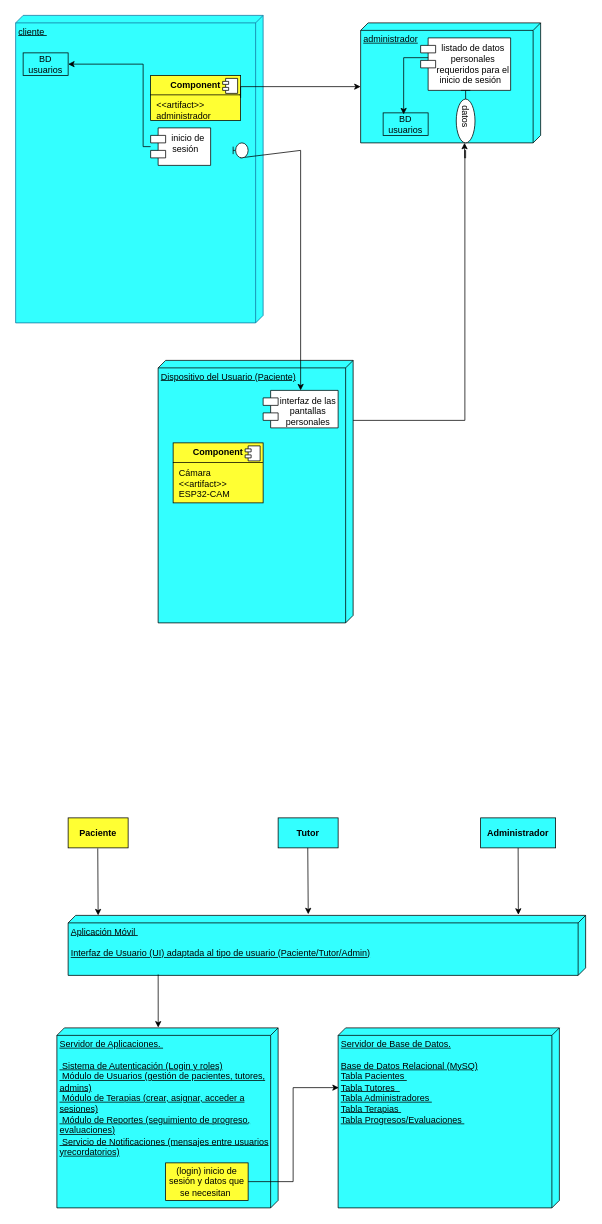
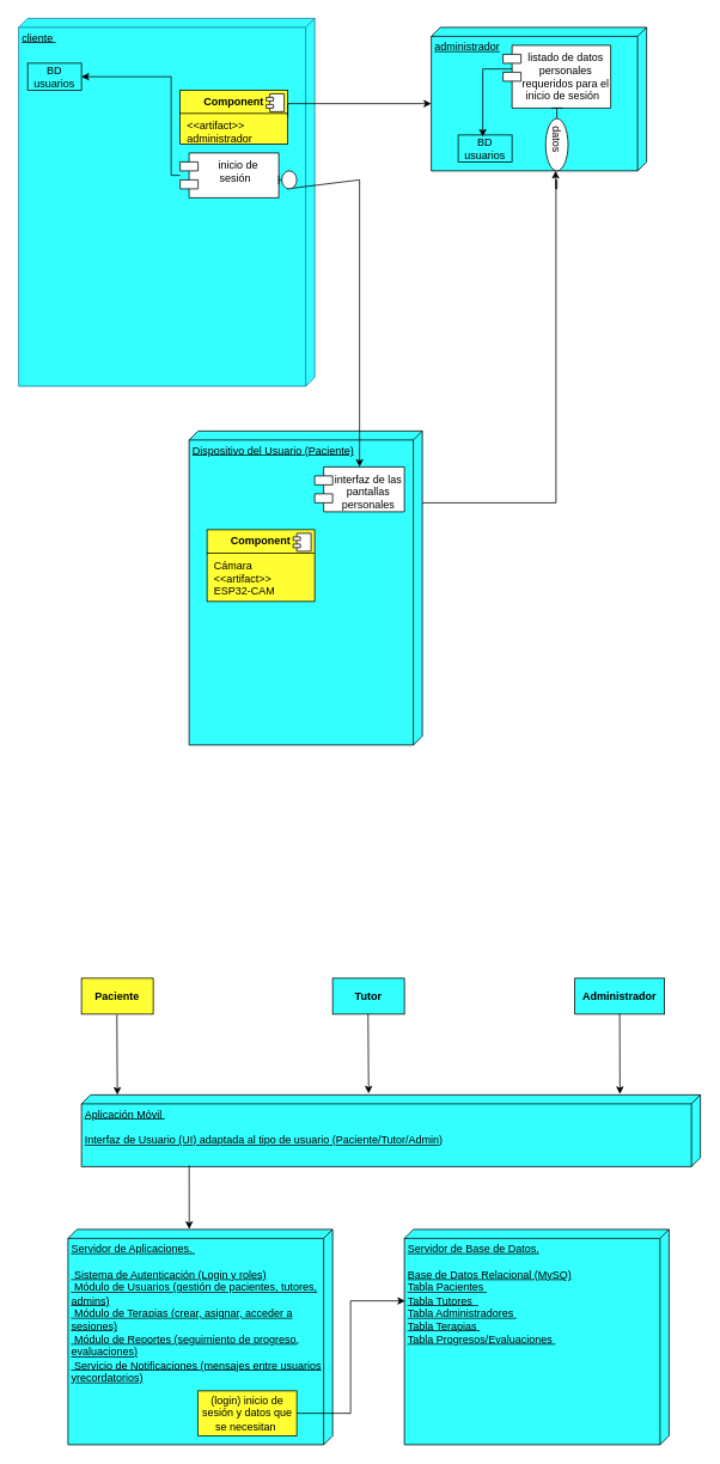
  <mxCell id="0" />
  <mxCell id="1" parent="0" />
  <mxCell id="2" value="cliente&amp;nbsp;" style="verticalAlign=top;align=left;spacingTop=8;spacingLeft=2;spacingRight=12;shape=cube;size=10;direction=south;fontStyle=4;html=1;whiteSpace=wrap;fillColor=#33FFFF;strokeColor=#10739e;" vertex="1" parent="1"><mxGeometry x="20" y="20" width="330" height="410" as="geometry" /></mxCell>
  <mxCell id="3" value="&lt;div&gt;Dispositivo del Usuario (Paciente)&lt;/div&gt;" style="verticalAlign=top;align=left;spacingTop=8;spacingLeft=2;spacingRight=12;shape=cube;size=10;direction=south;fontStyle=4;html=1;whiteSpace=wrap;fillColor=#33FFFF;" vertex="1" parent="1"><mxGeometry x="210" y="480" width="260" height="350" as="geometry" /></mxCell>
  <mxCell id="4" value="&lt;p style=&quot;margin:0px;margin-top:6px;text-align:center;&quot;&gt;&lt;b&gt;Component&lt;/b&gt;&lt;/p&gt;&lt;hr size=&quot;1&quot; style=&quot;border-style:solid;&quot;&gt;&lt;p style=&quot;margin:0px;margin-left:8px;&quot;&gt;&amp;lt;&amp;lt;artifact&amp;gt;&amp;gt; administrador&amp;nbsp;&lt;br&gt;&lt;br&gt;&lt;/p&gt;" style="align=left;overflow=fill;html=1;dropTarget=0;whiteSpace=wrap;fillColor=#FFFF33;" vertex="1" parent="1"><mxGeometry x="200" y="100" width="120" height="60" as="geometry" /></mxCell>
  <mxCell id="5" value="" style="shape=component;jettyWidth=8;jettyHeight=4;" vertex="1" parent="4"><mxGeometry x="1" width="20" height="20" relative="1" as="geometry"><mxPoint x="-24" y="4" as="offset" /></mxGeometry></mxCell>
  <mxCell id="6" style="edgeStyle=orthogonalEdgeStyle;rounded=0;orthogonalLoop=1;jettySize=auto;html=1;entryX=1;entryY=0.5;entryDx=0;entryDy=0;" edge="1" parent="1" source="7" target="8"><mxGeometry relative="1" as="geometry"><Array as="points"><mxPoint x="190" y="195" /><mxPoint x="190" y="85" /></Array></mxGeometry></mxCell>
- <mxCell id="7" value="inicio de sesión&amp;nbsp;&amp;nbsp;" style="shape=module;align=left;spacingLeft=20;align=center;verticalAlign=top;whiteSpace=wrap;html=1;" vertex="1" parent="1"><mxGeometry x="200" y="170" width="80" height="50" as="geometry" /></mxCell>
+ <mxCell id="7" value="inicio de sesión&amp;nbsp;&amp;nbsp;" style="shape=module;align=left;spacingLeft=20;align=center;verticalAlign=top;whiteSpace=wrap;html=1;" vertex="1" parent="1"><mxGeometry x="200" y="170" width="110" height="50" as="geometry" /></mxCell>
  <mxCell id="8" value="BD usuarios" style="html=1;whiteSpace=wrap;fillColor=#33FFFF;" vertex="1" parent="1"><mxGeometry x="30" y="70" width="60" height="30" as="geometry" /></mxCell>
  <mxCell id="9" style="edgeStyle=orthogonalEdgeStyle;rounded=0;orthogonalLoop=1;jettySize=auto;html=1;curved=0;" edge="1" parent="1" source="10" target="12"><mxGeometry relative="1" as="geometry"><mxPoint x="290" y="290" as="targetPoint" /></mxGeometry></mxCell>
  <mxCell id="10" value="" style="shape=umlLifeline;perimeter=lifelinePerimeter;whiteSpace=wrap;html=1;container=1;dropTarget=0;collapsible=0;recursiveResize=0;outlineConnect=0;portConstraint=eastwest;newEdgeStyle={&quot;curved&quot;:0,&quot;rounded&quot;:0};participant=umlBoundary;" vertex="1" parent="1"><mxGeometry x="310" y="190" width="20" height="20" as="geometry" /></mxCell>
  <mxCell id="11" style="edgeStyle=orthogonalEdgeStyle;rounded=0;orthogonalLoop=1;jettySize=auto;html=1;entryX=0.999;entryY=0.381;entryDx=0;entryDy=0;entryPerimeter=0;" edge="1" parent="1" source="3"><mxGeometry relative="1" as="geometry"><mxPoint x="440" y="315.16" as="sourcePoint" /><mxPoint x="618.56" y="190" as="targetPoint" /><Array as="points"><mxPoint x="619" y="560" /><mxPoint x="619" y="200" /><mxPoint x="620" y="200" /><mxPoint x="620" y="210" /><mxPoint x="619" y="210" /></Array></mxGeometry></mxCell>
  <mxCell id="12" value="interfaz de las pantallas personales" style="shape=module;align=left;spacingLeft=20;align=center;verticalAlign=top;whiteSpace=wrap;html=1;" vertex="1" parent="1"><mxGeometry x="350" y="520" width="100" height="50" as="geometry" /></mxCell>
  <mxCell id="13" value="administrador" style="verticalAlign=top;align=left;spacingTop=8;spacingLeft=2;spacingRight=12;shape=cube;size=10;direction=south;fontStyle=4;html=1;whiteSpace=wrap;fillColor=#33FFFF;" vertex="1" parent="1"><mxGeometry x="480" y="30" width="240" height="160" as="geometry" /></mxCell>
  <mxCell id="14" value="listado de datos personales requeridos para el inicio de sesión&amp;nbsp;&amp;nbsp;" style="shape=module;align=left;spacingLeft=20;align=center;verticalAlign=top;whiteSpace=wrap;html=1;" vertex="1" parent="1"><mxGeometry x="560" y="50" width="120" height="70" as="geometry" /></mxCell>
  <mxCell id="15" value="BD usuarios" style="html=1;whiteSpace=wrap;fillColor=#33FFFF;" vertex="1" parent="1"><mxGeometry x="510" y="150" width="60" height="30" as="geometry" /></mxCell>
  <mxCell id="16" style="edgeStyle=orthogonalEdgeStyle;rounded=0;orthogonalLoop=1;jettySize=auto;html=1;entryX=0.456;entryY=0.067;entryDx=0;entryDy=0;entryPerimeter=0;exitX=0.094;exitY=0.496;exitDx=0;exitDy=0;exitPerimeter=0;" edge="1" parent="1" target="15"><mxGeometry relative="1" as="geometry"><Array as="points"><mxPoint x="537" y="76" /></Array><mxPoint x="570" y="76.4" as="sourcePoint" /><mxPoint x="537.64" y="140" as="targetPoint" /></mxGeometry></mxCell>
  <mxCell id="17" value="datos" style="shape=umlLifeline;perimeter=lifelinePerimeter;whiteSpace=wrap;html=1;container=1;dropTarget=0;collapsible=0;recursiveResize=0;outlineConnect=0;portConstraint=eastwest;newEdgeStyle={&quot;curved&quot;:0,&quot;rounded&quot;:0};participant=umlBoundary;rotation=90;" vertex="1" parent="1"><mxGeometry x="585" y="142.5" width="70" height="25" as="geometry" /></mxCell>
  <mxCell id="18" style="edgeStyle=orthogonalEdgeStyle;rounded=0;orthogonalLoop=1;jettySize=auto;html=1;exitX=1;exitY=0.5;exitDx=0;exitDy=0;entryX=0;entryY=0;entryDx=85;entryDy=240;entryPerimeter=0;" edge="1" parent="1" source="4" target="13"><mxGeometry relative="1" as="geometry"><Array as="points"><mxPoint x="320" y="115" /></Array></mxGeometry></mxCell>
  <mxCell id="19" value="&lt;p style=&quot;margin:0px;margin-top:6px;text-align:center;&quot;&gt;&lt;b&gt;Component&lt;/b&gt;&lt;/p&gt;&lt;hr size=&quot;1&quot; style=&quot;border-style:solid;&quot;&gt;&lt;p style=&quot;margin:0px;margin-left:8px;&quot;&gt;Cámara&lt;/p&gt;&lt;p style=&quot;margin:0px;margin-left:8px;&quot;&gt;&amp;lt;&amp;lt;artifact&amp;gt;&amp;gt;&amp;nbsp;&lt;/p&gt;&lt;p style=&quot;margin:0px;margin-left:8px;&quot;&gt;ESP32-CAM&lt;/p&gt;&lt;p style=&quot;margin:0px;margin-left:8px;&quot;&gt;&lt;br&gt;&lt;/p&gt;" style="align=left;overflow=fill;html=1;dropTarget=0;whiteSpace=wrap;fillColor=#FFFF33;" vertex="1" parent="1"><mxGeometry x="230" y="590" width="120" height="80" as="geometry" /></mxCell>
  <mxCell id="20" value="" style="shape=component;jettyWidth=8;jettyHeight=4;" vertex="1" parent="19"><mxGeometry x="1" width="20" height="20" relative="1" as="geometry"><mxPoint x="-24" y="4" as="offset" /></mxGeometry></mxCell>
  <mxCell id="21" value="" style="endArrow=classic;html=1;rounded=0;exitX=0.439;exitY=1.017;exitDx=0;exitDy=0;exitPerimeter=0;entryX=0;entryY=0.942;entryDx=0;entryDy=0;entryPerimeter=0;" edge="1" parent="1" target="23"><mxGeometry width="50" height="50" relative="1" as="geometry"><mxPoint x="129.51" y="1130.68" as="sourcePoint" /><mxPoint x="130" y="1210" as="targetPoint" /></mxGeometry></mxCell>
  <mxCell id="22" value="" style="endArrow=classic;html=1;rounded=0;exitX=0.439;exitY=0.979;exitDx=0;exitDy=0;exitPerimeter=0;entryX=-0.019;entryY=0.536;entryDx=0;entryDy=0;entryPerimeter=0;" edge="1" parent="1" target="23"><mxGeometry width="50" height="50" relative="1" as="geometry"><mxPoint x="409.51" y="1129.16" as="sourcePoint" /><mxPoint x="410" y="1209" as="targetPoint" /></mxGeometry></mxCell>
  <mxCell id="23" value="Aplicación Móvil&amp;nbsp;&lt;div&gt;&lt;br&gt;&lt;/div&gt;&lt;div&gt;Interfaz de Usuario (UI) adaptada al tipo de usuario (Paciente/Tutor/Admin)&lt;/div&gt;" style="verticalAlign=top;align=left;spacingTop=8;spacingLeft=2;spacingRight=12;shape=cube;size=10;direction=south;fontStyle=4;html=1;whiteSpace=wrap;fillColor=#33FFFF;" vertex="1" parent="1"><mxGeometry x="90" y="1220" width="690" height="80" as="geometry" /></mxCell>
  <mxCell id="24" value="" style="endArrow=classic;html=1;rounded=0;exitX=0.439;exitY=0.979;exitDx=0;exitDy=0;exitPerimeter=0;entryX=-0.011;entryY=0.13;entryDx=0;entryDy=0;entryPerimeter=0;" edge="1" parent="1" target="23"><mxGeometry width="50" height="50" relative="1" as="geometry"><mxPoint x="690" y="1130" as="sourcePoint" /><mxPoint x="690" y="1210" as="targetPoint" /></mxGeometry></mxCell>
  <mxCell id="25" value="" style="endArrow=classic;html=1;rounded=0;exitX=0.985;exitY=0.826;exitDx=0;exitDy=0;exitPerimeter=0;entryX=-0.002;entryY=0.542;entryDx=0;entryDy=0;entryPerimeter=0;" edge="1" parent="1" source="23" target="26"><mxGeometry width="50" height="50" relative="1" as="geometry"><mxPoint x="210" y="1310" as="sourcePoint" /><mxPoint x="210" y="1370" as="targetPoint" /><Array as="points" /></mxGeometry></mxCell>
  <mxCell id="26" value="&lt;div&gt;&lt;span style=&quot;background-color: transparent; color: light-dark(rgb(0, 0, 0), rgb(255, 255, 255));&quot;&gt;Servidor de Aplicaciones.&amp;nbsp;&lt;/span&gt;&lt;/div&gt;&lt;div&gt;&lt;span style=&quot;background-color: transparent; color: light-dark(rgb(0, 0, 0), rgb(255, 255, 255));&quot;&gt;&lt;br&gt;&lt;/span&gt;&lt;/div&gt;&lt;div&gt;&lt;span style=&quot;background-color: transparent; color: light-dark(rgb(0, 0, 0), rgb(255, 255, 255));&quot;&gt;&amp;nbsp;Sistema de Autenticación (Login y roles)&lt;/span&gt;&lt;/div&gt;&lt;div&gt;&amp;nbsp;Módulo de Usuarios (gestión de pacientes, tutores, admins)&lt;/div&gt;&lt;div&gt;&amp;nbsp;Módulo de Terapias (crear, asignar, acceder a sesiones)&lt;/div&gt;&lt;div&gt;&amp;nbsp;Módulo de Reportes (seguimiento de progreso, evaluaciones)&lt;/div&gt;&lt;div&gt;&lt;span style=&quot;background-color: transparent; color: light-dark(rgb(0, 0, 0), rgb(255, 255, 255));&quot;&gt;&amp;nbsp;Servicio de Notificaciones (mensajes entre usuarios yrecordatorios)&lt;/span&gt;&lt;/div&gt;" style="verticalAlign=top;align=left;spacingTop=8;spacingLeft=2;spacingRight=12;shape=cube;size=10;direction=south;fontStyle=4;html=1;whiteSpace=wrap;fillColor=#33FFFF;" vertex="1" parent="1"><mxGeometry x="75" y="1370" width="295" height="240" as="geometry" /></mxCell>
  <mxCell id="27" value="(login) inicio de sesión y datos que se necesitan&amp;nbsp;" style="html=1;whiteSpace=wrap;fillColor=#FFFF33;" vertex="1" parent="1"><mxGeometry x="220" y="1550" width="110" height="50" as="geometry" /></mxCell>
  <mxCell id="28" value="&lt;div&gt;&lt;span style=&quot;background-color: transparent; color: light-dark(rgb(0, 0, 0), rgb(255, 255, 255));&quot;&gt;Servidor de Base de Datos.&lt;/span&gt;&lt;/div&gt;&lt;div&gt;&lt;span style=&quot;background-color: transparent; color: light-dark(rgb(0, 0, 0), rgb(255, 255, 255));&quot;&gt;&lt;br&gt;&lt;/span&gt;&lt;/div&gt;&lt;div&gt;&lt;span style=&quot;background-color: transparent;&quot;&gt;Base de Datos Relacional (MySQ)&lt;/span&gt;&lt;span style=&quot;background-color: transparent;&quot;&gt;&lt;br&gt;&lt;/span&gt;&lt;/div&gt;&lt;div&gt;Tabla Pacientes&amp;nbsp;&lt;/div&gt;&lt;div&gt;Tabla Tutores&amp;nbsp;&amp;nbsp;&lt;/div&gt;&lt;div&gt;&lt;span style=&quot;background-color: transparent; color: light-dark(rgb(0, 0, 0), rgb(255, 255, 255));&quot;&gt;Tabla Administradores&amp;nbsp;&lt;/span&gt;&lt;/div&gt;&lt;div&gt;Tabla Terapias&amp;nbsp;&lt;/div&gt;&lt;div&gt;Tabla Progresos/Evaluaciones&amp;nbsp;&lt;/div&gt;" style="verticalAlign=top;align=left;spacingTop=8;spacingLeft=2;spacingRight=12;shape=cube;size=10;direction=south;fontStyle=4;html=1;whiteSpace=wrap;fillColor=#33FFFF;" vertex="1" parent="1"><mxGeometry x="450" y="1370" width="295" height="240" as="geometry" /></mxCell>
  <mxCell id="29" style="edgeStyle=orthogonalEdgeStyle;rounded=0;orthogonalLoop=1;jettySize=auto;html=1;entryX=0.332;entryY=0.997;entryDx=0;entryDy=0;entryPerimeter=0;" edge="1" parent="1" source="27" target="28"><mxGeometry relative="1" as="geometry" /></mxCell>
  <mxCell id="30" value="&lt;span style=&quot;font-weight: 700; text-wrap-mode: nowrap;&quot;&gt;Paciente&lt;/span&gt;" style="html=1;whiteSpace=wrap;fillColor=#ffff33;" vertex="1" parent="1"><mxGeometry x="90" y="1090" width="80" height="40" as="geometry" /></mxCell>
  <mxCell id="31" value="&lt;span style=&quot;font-weight: 700; text-wrap-mode: nowrap;&quot;&gt;Tutor&lt;/span&gt;" style="html=1;whiteSpace=wrap;fillColor=#33FFFF;" vertex="1" parent="1"><mxGeometry x="370" y="1090" width="80" height="40" as="geometry" /></mxCell>
  <mxCell id="32" value="&lt;span style=&quot;font-weight: 700; text-wrap-mode: nowrap;&quot;&gt;Administrador&lt;/span&gt;" style="html=1;whiteSpace=wrap;fillColor=#33FFFF;" vertex="1" parent="1"><mxGeometry x="640" y="1090" width="100" height="40" as="geometry" /></mxCell>
